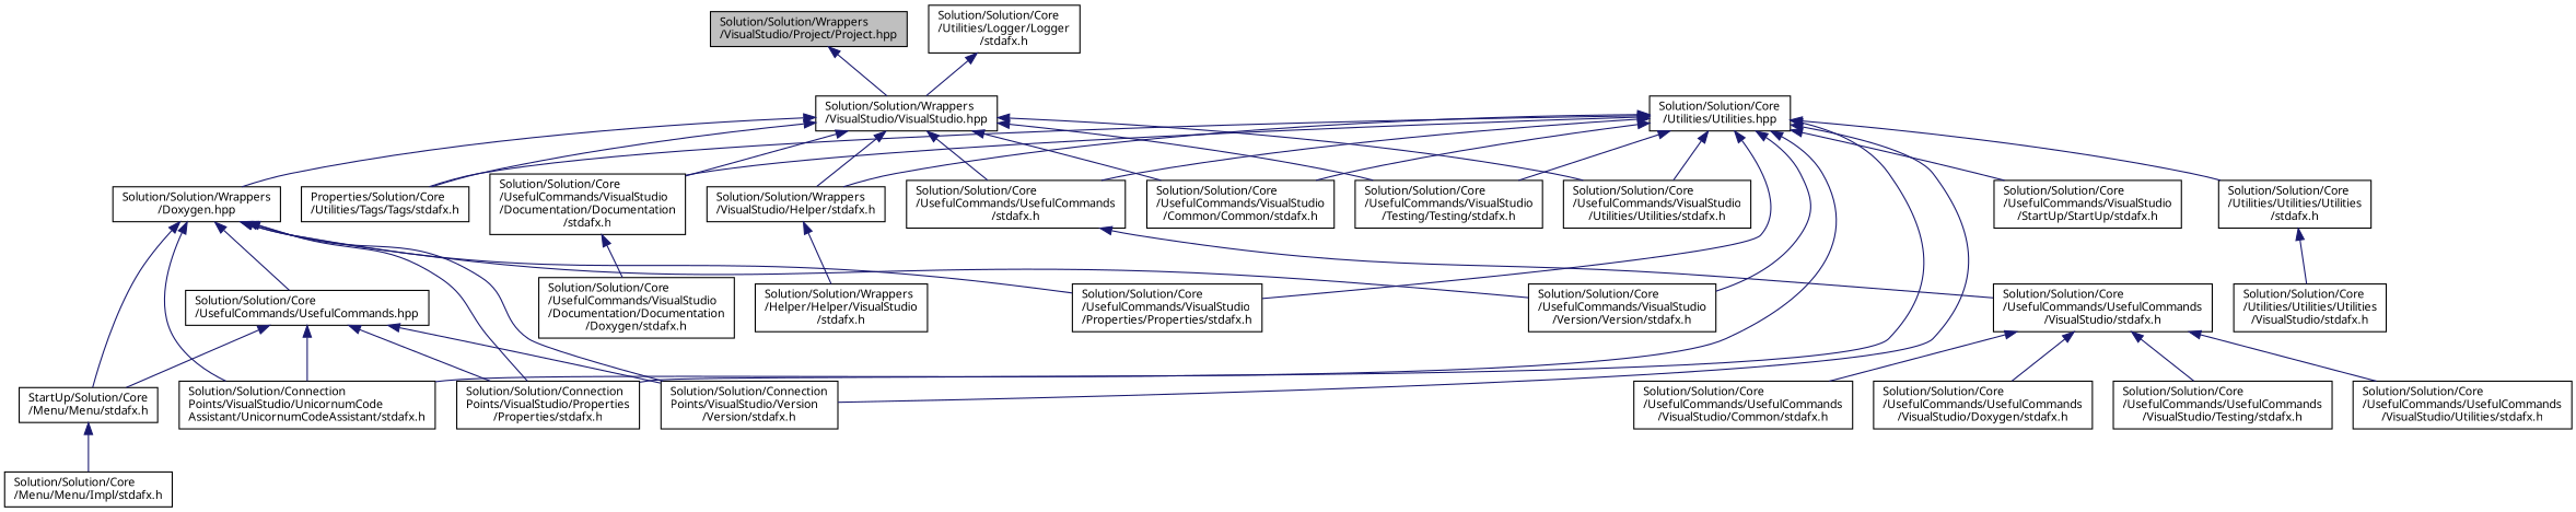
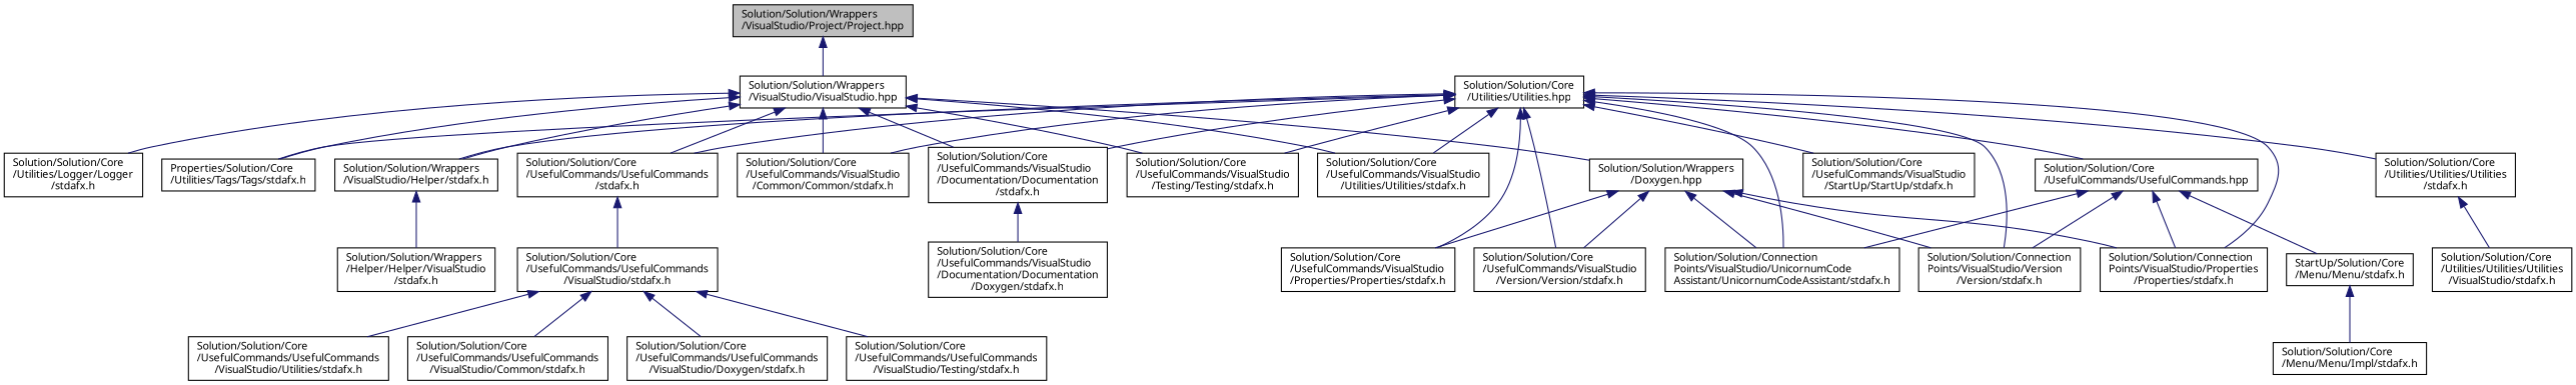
  digraph {
    node [color=black fillcolor=white fontname=Verdana fontsize=10 shape=record style=filled]
    edge [color=midnightblue dir=back fontname=Verdana fontsize=10 labelfontname=Verdana labelfontsize=10 style=solid]
    n1 [fillcolor=grey75 fontcolor=black height=0.2 label="Solution/Solution/Wrappers\l/VisualStudio/Project/Project.hpp" width=0.4]
    n2 [height=0.2 label="Solution/Solution/Wrappers\l/VisualStudio/VisualStudio.hpp" width=0.4]
    n3 [height=0.2 label="Solution/Solution/Core\l/UsefulCommands/UsefulCommands\l/stdafx.h" width=0.4]
    n4 [height=0.2 label="Solution/Solution/Core\l/UsefulCommands/VisualStudio\l/Common/Common/stdafx.h" width=0.4]
    n5 [height=0.2 label="Solution/Solution/Core\l/UsefulCommands/VisualStudio\l/Documentation/Documentation\l/stdafx.h" width=0.4]
    n6 [height=0.2 label="Solution/Solution/Core\l/UsefulCommands/VisualStudio\l/Testing/Testing/stdafx.h" width=0.4]
    n7 [height=0.2 label="Solution/Solution/Core\l/UsefulCommands/VisualStudio\l/Utilities/Utilities/stdafx.h" width=0.4]
    n8 [height=0.2 label="Solution/Solution/Core\l/Utilities/Logger/Logger\l/stdafx.h" width=0.4]
    n9 [height=0.2 label="Properties/Solution/Core\l/Utilities/Tags/Tags/stdafx.h" width=0.4]
    n10 [height=0.2 label="Solution/Solution/Wrappers\l/VisualStudio/Helper/stdafx.h" width=0.4]
    n11 [height=0.2 label="Solution/Solution/Wrappers\l/Doxygen.hpp" width=0.4]
    n12 [height=0.2 label="Solution/Solution/Core\l/UsefulCommands/UsefulCommands\l/VisualStudio/stdafx.h" width=0.4]
    n13 [height=0.2 label="Solution/Solution/Core\l/UsefulCommands/VisualStudio\l/Documentation/Documentation\l/Doxygen/stdafx.h" width=0.4]
    n14 [height=0.2 label="Solution/Solution/Core\l/Utilities/Utilities.hpp" width=0.4]
    n15 [height=0.2 label="Solution/Solution/Connection\lPoints/VisualStudio/Properties\l/Properties/stdafx.h" width=0.4]
    n16 [height=0.2 label="Solution/Solution/Connection\lPoints/VisualStudio/UnicornumCode\lAssistant/UnicornumCodeAssistant/stdafx.h" width=0.4]
    n17 [height=0.2 label="Solution/Solution/Connection\lPoints/VisualStudio/Version\l/Version/stdafx.h" width=0.4]
    n18 [height=0.2 label="Solution/Solution/Core\l/UsefulCommands/UsefulCommands.hpp" width=0.4]
    n19 [height=0.2 label="Solution/Solution/Core\l/UsefulCommands/VisualStudio\l/Properties/Properties/stdafx.h" width=0.4]
    n20 [height=0.2 label="Solution/Solution/Core\l/UsefulCommands/VisualStudio\l/StartUp/StartUp/stdafx.h" width=0.4]
    n21 [height=0.2 label="Solution/Solution/Core\l/UsefulCommands/VisualStudio\l/Version/Version/stdafx.h" width=0.4]
    n22 [height=0.2 label="Solution/Solution/Core\l/Utilities/Utilities/Utilities\l/stdafx.h" width=0.4]
    n23 [height=0.2 label="Solution/Solution/Wrappers\l/Helper/Helper/VisualStudio\l/stdafx.h" width=0.4]
    n24 [height=0.2 label="StartUp/Solution/Core\l/Menu/Menu/stdafx.h" width=0.4]
    n25 [height=0.2 label="Solution/Solution/Core\l/UsefulCommands/UsefulCommands\l/VisualStudio/Common/stdafx.h" width=0.4]
    n26 [height=0.2 label="Solution/Solution/Core\l/UsefulCommands/UsefulCommands\l/VisualStudio/Doxygen/stdafx.h" width=0.4]
    n27 [height=0.2 label="Solution/Solution/Core\l/UsefulCommands/UsefulCommands\l/VisualStudio/Testing/stdafx.h" width=0.4]
    n28 [height=0.2 label="Solution/Solution/Core\l/UsefulCommands/UsefulCommands\l/VisualStudio/Utilities/stdafx.h" width=0.4]
    n29 [height=0.2 label="Solution/Solution/Core\l/Utilities/Utilities/Utilities\l/VisualStudio/stdafx.h" width=0.4]
    n30 [height=0.2 label="Solution/Solution/Core\l/Menu/Menu/Impl/stdafx.h" width=0.4]
    n1 -> n2
    n2 -> n3
    n2 -> n4
    n2 -> n5
    n2 -> n6
    n2 -> n7
-   n8 -> n2
+   n2 -> n8
    n2 -> n9
    n2 -> n10
    n2 -> n11
    n3 -> n12
    n5 -> n13
    n10 -> n23
    n11 -> n15
    n11 -> n16
    n11 -> n17
    n11 -> n19
    n11 -> n21
-   n11 -> n24
    n12 -> n25
    n12 -> n26
    n12 -> n27
    n12 -> n28
    n14 -> n3
    n14 -> n4
    n14 -> n5
    n14 -> n6
    n14 -> n7
    n14 -> n9
    n14 -> n10
    n14 -> n15
    n14 -> n16
    n14 -> n17
-   n11 -> n18
+   n14 -> n18
    n14 -> n19
    n14 -> n20
    n14 -> n21
    n14 -> n22
    n18 -> n15
    n18 -> n16
    n18 -> n17
    n18 -> n24
    n22 -> n29
    n24 -> n30
  }
